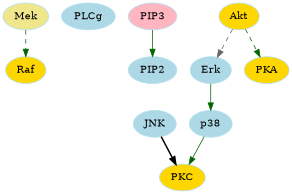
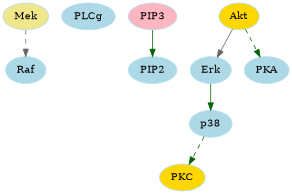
  digraph {
    node [color=lightblue2 fillcolor=lightblue style=filled]
    edge [color=darkgreen style=solid]
    Mek [fillcolor=khaki]
-   Raf [fillcolor=gold]
+   Raf
    PLCg
    PIP3 [fillcolor=lightpink]
    PIP2
    Erk
    p38
    Akt [fillcolor=gold]
-   PKA [fillcolor=gold]
+   PKA
    PKC [fillcolor=gold]
-   JNK
-   Mek -> Raf [style=dashed]
+   Mek -> Raf [color=gray40 style=dashed]
    PIP3 -> PIP2
    Erk -> p38
-   p38 -> PKC
-   Akt -> Erk [color=gray40 style=dashed]
+   p38 -> PKC [style=dashed]
+   Akt -> Erk [color=gray40]
    Akt -> PKA [style=dashed]
-   JNK -> PKC [color=black style=bold]
  }
